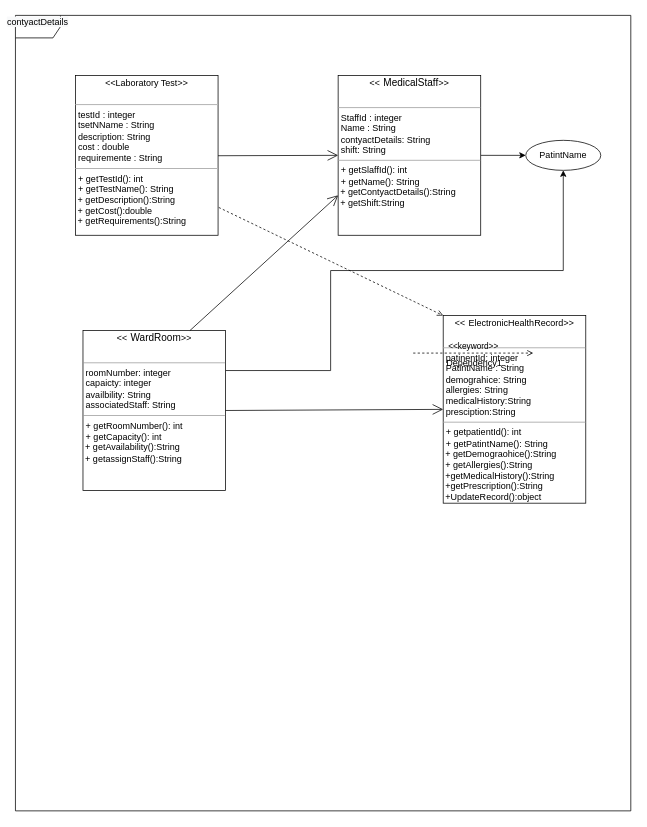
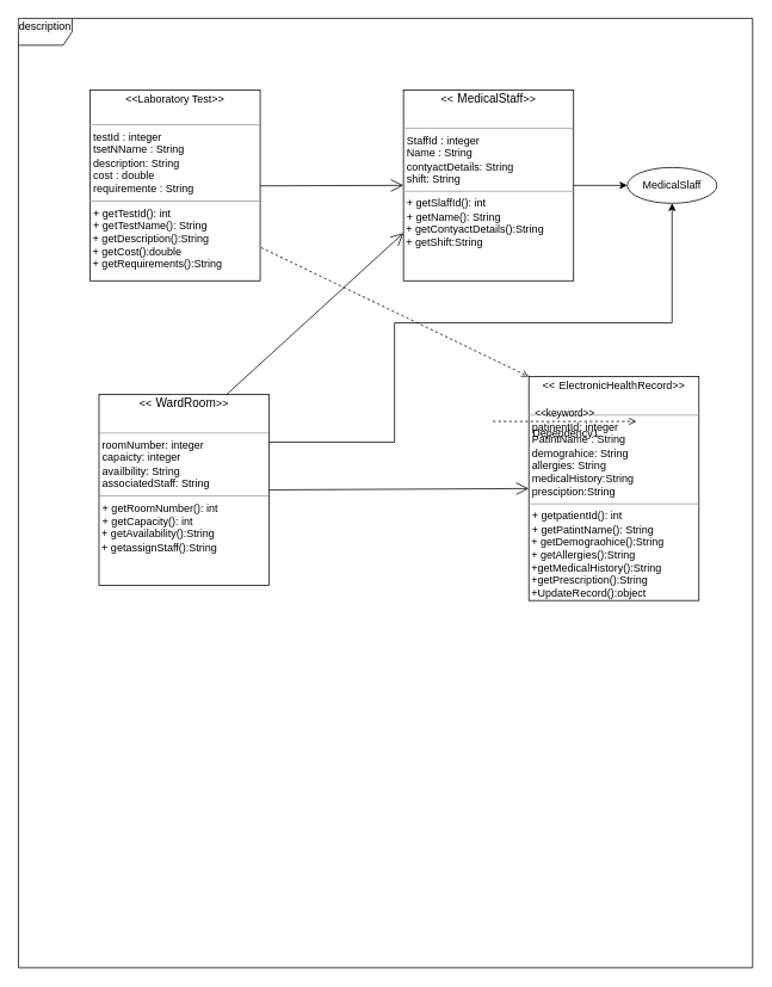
  <mxCell id="0" />
  <mxCell id="1" parent="0" />
- <mxCell id="2" value="&#10;&lt;span style=&quot;color: rgb(0, 0, 0); font-family: Helvetica; font-size: 12px; font-style: normal; font-variant-ligatures: normal; font-variant-caps: normal; font-weight: 400; letter-spacing: normal; orphans: 2; text-align: left; text-indent: 0px; text-transform: none; widows: 2; word-spacing: 0px; -webkit-text-stroke-width: 0px; background-color: rgb(248, 249, 250); text-decoration-thickness: initial; text-decoration-style: initial; text-decoration-color: initial; float: none; display: inline !important;&quot;&gt;contyactDetails&lt;/span&gt;&#10;&#10;" style="shape=umlFrame;whiteSpace=wrap;html=1;rounded=0;shadow=0;comic=0;labelBackgroundColor=none;strokeWidth=1;fontFamily=Verdana;fontSize=10;align=center;" parent="1" vertex="1"><mxGeometry x="20" width="820" height="1060" as="geometry" y="20" /></mxCell>
+ <mxCell id="2" value="&#10;&lt;span style=&quot;color: rgb(0, 0, 0); font-family: Helvetica; font-size: 12px; font-style: normal; font-variant-ligatures: normal; font-variant-caps: normal; font-weight: 400; letter-spacing: normal; orphans: 2; text-align: left; text-indent: 0px; text-transform: none; widows: 2; word-spacing: 0px; -webkit-text-stroke-width: 0px; background-color: rgb(248, 249, 250); text-decoration-thickness: initial; text-decoration-style: initial; text-decoration-color: initial; float: none; display: inline !important;&quot;&gt;description&lt;/span&gt;&#10;&#10;" style="shape=umlFrame;whiteSpace=wrap;html=1;rounded=0;shadow=0;comic=0;labelBackgroundColor=none;strokeWidth=1;fontFamily=Verdana;fontSize=10;align=center;" parent="1" vertex="1"><mxGeometry x="20" width="820" height="1060" as="geometry" y="20" /></mxCell>
  <mxCell id="3" value="&lt;p style=&quot;margin:0px;margin-top:4px;text-align:center;&quot;&gt;&lt;i&gt;&amp;lt;&amp;lt;&lt;/i&gt;&lt;span&gt;Laboratory Test&lt;/span&gt;&lt;i&gt;&amp;gt;&amp;gt;&lt;/i&gt;&lt;br&gt;&lt;br&gt;&lt;/p&gt;&lt;hr size=&quot;1&quot;&gt;&lt;p style=&quot;margin:0px;margin-left:4px;&quot;&gt;testId : integer&lt;/p&gt;&lt;p style=&quot;margin:0px;margin-left:4px;&quot;&gt;tsetNName : String&lt;/p&gt;&lt;p style=&quot;margin:0px;margin-left:4px;&quot;&gt;description: String&lt;/p&gt;&lt;p style=&quot;margin:0px;margin-left:4px;&quot;&gt;cost : double&lt;/p&gt;&lt;p style=&quot;margin:0px;margin-left:4px;&quot;&gt;requiremente : String&lt;/p&gt;&lt;hr size=&quot;1&quot;&gt;&lt;p style=&quot;margin:0px;margin-left:4px;&quot;&gt;+ getTestId(): int&lt;br&gt;+ getTestName(): String&lt;/p&gt;&lt;span style=&quot;line-height: 107%;&quot;&gt;&amp;nbsp;+&amp;nbsp;&lt;/span&gt;&lt;span&gt;getDescription():String&lt;br&gt;&lt;/span&gt;&lt;span&gt;&amp;nbsp;+ getCost():double&lt;br&gt;&lt;/span&gt;&lt;span&gt;&amp;nbsp;+&amp;nbsp;&lt;/span&gt;&lt;span&gt;getRequirements():String&lt;/span&gt;&lt;span&gt;&lt;br&gt;&lt;br&gt;&lt;/span&gt;" style="verticalAlign=top;align=left;overflow=fill;fontSize=12;fontFamily=Helvetica;html=1;rounded=0;shadow=0;comic=0;labelBackgroundColor=none;strokeWidth=1" parent="1" vertex="1"><mxGeometry x="100" y="100" width="190" height="213" as="geometry" /></mxCell>
  <mxCell id="4" style="edgeStyle=orthogonalEdgeStyle;rounded=0;orthogonalLoop=1;jettySize=auto;html=1;exitX=1;exitY=0.5;exitDx=0;exitDy=0;" edge="1" parent="1" source="5" target="16"><mxGeometry relative="1" as="geometry" /></mxCell>
  <mxCell id="5" value="&lt;p style=&quot;margin:0px;margin-top:4px;text-align:center;&quot;&gt;&lt;i&gt;&amp;lt;&amp;lt;&lt;/i&gt;&lt;span style=&quot;text-indent: -0.25in; background-color: initial; text-align: left; font-size: 10pt; line-height: 107%;&quot;&gt;&lt;span style=&quot;font-variant-numeric: normal; font-variant-east-asian: normal; font-variant-alternates: normal; font-kerning: auto; font-optical-sizing: auto; font-feature-settings: normal; font-variation-settings: normal; font-stretch: normal; font-size: 7pt; line-height: normal; font-family: &amp;quot;Times New Roman&amp;quot;;&quot;&gt;&amp;nbsp;&amp;nbsp;&lt;/span&gt;&lt;/span&gt;&lt;span style=&quot;text-indent: -0.25in; background-color: initial; text-align: left;&quot; dir=&quot;LTR&quot;&gt;&lt;/span&gt;&lt;span style=&quot;text-indent: -0.25in; background-color: initial; text-align: left; font-size: 10pt; line-height: 107%;&quot;&gt;MedicalStaff&lt;/span&gt;&lt;i style=&quot;background-color: initial;&quot;&gt;&amp;gt;&amp;gt;&lt;/i&gt;&lt;/p&gt;&lt;p style=&quot;margin:0px;margin-top:4px;text-align:center;&quot;&gt;&lt;br&gt;&lt;/p&gt;&lt;hr size=&quot;1&quot;&gt;&lt;p style=&quot;margin:0px;margin-left:4px;&quot;&gt;StaffId : integer&lt;/p&gt;&lt;p style=&quot;margin:0px;margin-left:4px;&quot;&gt;Name : String&lt;/p&gt;&lt;p style=&quot;margin:0px;margin-left:4px;&quot;&gt;contyactDetails: String&lt;/p&gt;&lt;p style=&quot;margin:0px;margin-left:4px;&quot;&gt;shift: String&lt;/p&gt;&lt;hr size=&quot;1&quot;&gt;&lt;p style=&quot;margin:0px;margin-left:4px;&quot;&gt;+ getSlaffId(): int&lt;br&gt;+ getName(): String&lt;/p&gt;&lt;span style=&quot;line-height: 107%;&quot;&gt;&amp;nbsp;+ getContyactDetails&lt;/span&gt;&lt;span&gt;():String&lt;/span&gt;&lt;span&gt;&lt;br&gt;&lt;/span&gt;&lt;span&gt;&amp;nbsp;+ getShift&lt;/span&gt;&lt;span&gt;:String&lt;/span&gt;&lt;span&gt;&lt;br&gt;&lt;br&gt;&lt;/span&gt;" style="verticalAlign=top;align=left;overflow=fill;fontSize=12;fontFamily=Helvetica;html=1;rounded=0;shadow=0;comic=0;labelBackgroundColor=none;strokeWidth=1" vertex="1" parent="1"><mxGeometry x="450" y="100" width="190" height="213" as="geometry" /></mxCell>
  <mxCell id="6" style="edgeStyle=orthogonalEdgeStyle;rounded=0;orthogonalLoop=1;jettySize=auto;html=1;exitX=1;exitY=0.25;exitDx=0;exitDy=0;entryX=0.5;entryY=1;entryDx=0;entryDy=0;" edge="1" parent="1" source="7" target="16"><mxGeometry relative="1" as="geometry"><Array as="points"><mxPoint x="440" y="493" /><mxPoint x="440" y="360" /><mxPoint x="750" y="360" /></Array></mxGeometry></mxCell>
  <mxCell id="7" value="&lt;p style=&quot;margin:0px;margin-top:4px;text-align:center;&quot;&gt;&lt;i&gt;&amp;lt;&amp;lt;&lt;/i&gt;&lt;span style=&quot;text-indent: -0.25in; background-color: initial; text-align: left; font-size: 10pt; line-height: 107%;&quot;&gt;&lt;span style=&quot;font-variant-numeric: normal; font-variant-east-asian: normal; font-variant-alternates: normal; font-kerning: auto; font-optical-sizing: auto; font-feature-settings: normal; font-variation-settings: normal; font-stretch: normal; font-size: 7pt; line-height: normal; font-family: &amp;quot;Times New Roman&amp;quot;;&quot;&gt;&amp;nbsp;&amp;nbsp;&lt;/span&gt;&lt;/span&gt;&lt;span style=&quot;font-size:10.0pt;line-height:107%;&lt;br/&gt;font-family:&amp;quot;Calibri&amp;quot;,sans-serif;mso-ascii-theme-font:minor-latin;mso-fareast-font-family:&lt;br/&gt;Calibri;mso-fareast-theme-font:minor-latin;mso-hansi-theme-font:minor-latin;&lt;br/&gt;mso-bidi-font-family:Arial;mso-bidi-theme-font:minor-bidi;mso-ansi-language:&lt;br/&gt;EN-US;mso-fareast-language:EN-US;mso-bidi-language:AR-SA&quot;&gt;WardRoom&lt;/span&gt;&lt;i style=&quot;background-color: initial;&quot;&gt;&amp;gt;&amp;gt;&lt;/i&gt;&lt;/p&gt;&lt;p style=&quot;margin:0px;margin-top:4px;text-align:center;&quot;&gt;&lt;br&gt;&lt;/p&gt;&lt;hr size=&quot;1&quot;&gt;&lt;p style=&quot;margin:0px;margin-left:4px;&quot;&gt;roomNumber: integer&lt;/p&gt;&lt;p style=&quot;margin:0px;margin-left:4px;&quot;&gt;capaicty: integer&lt;/p&gt;&lt;p style=&quot;margin:0px;margin-left:4px;&quot;&gt;availbility: String&lt;/p&gt;&lt;p style=&quot;margin:0px;margin-left:4px;&quot;&gt;associatedStaff: String&lt;/p&gt;&lt;hr size=&quot;1&quot;&gt;&lt;p style=&quot;margin:0px;margin-left:4px;&quot;&gt;+ getRoomNumber(): int&lt;br&gt;+ getCapacity(): int&lt;/p&gt;&lt;span style=&quot;line-height: 107%;&quot;&gt;&amp;nbsp;+ getAvailability&lt;/span&gt;&lt;span&gt;():String&lt;/span&gt;&lt;span&gt;&lt;br&gt;&lt;/span&gt;&lt;span&gt;&amp;nbsp;+ getassignStaff()&lt;/span&gt;&lt;span&gt;:String&lt;/span&gt;&lt;span&gt;&lt;br&gt;&lt;br&gt;&lt;/span&gt;" style="verticalAlign=top;align=left;overflow=fill;fontSize=12;fontFamily=Helvetica;html=1;rounded=0;shadow=0;comic=0;labelBackgroundColor=none;strokeWidth=1" vertex="1" parent="1"><mxGeometry x="110" y="440" width="190" height="213" as="geometry" /></mxCell>
  <mxCell id="8" value="&lt;p style=&quot;margin:0px;margin-top:4px;text-align:center;&quot;&gt;&lt;i&gt;&amp;lt;&amp;lt;&lt;/i&gt;&lt;span style=&quot;text-indent: -0.25in; background-color: initial; text-align: left; font-size: 10pt; line-height: 107%;&quot;&gt;&lt;span style=&quot;font-variant-numeric: normal; font-variant-east-asian: normal; font-variant-alternates: normal; font-kerning: auto; font-optical-sizing: auto; font-feature-settings: normal; font-variation-settings: normal; font-stretch: normal; font-size: 7pt; line-height: normal; font-family: &amp;quot;Times New Roman&amp;quot;;&quot;&gt;&amp;nbsp;&amp;nbsp;&lt;/span&gt;&lt;/span&gt;&lt;span&gt;ElectronicHealthRecord&lt;/span&gt;&lt;i style=&quot;background-color: initial;&quot;&gt;&amp;gt;&amp;gt;&lt;/i&gt;&lt;/p&gt;&lt;p style=&quot;margin:0px;margin-top:4px;text-align:center;&quot;&gt;&lt;br&gt;&lt;/p&gt;&lt;hr size=&quot;1&quot;&gt;&lt;p style=&quot;margin:0px;margin-left:4px;&quot;&gt;patinentId: integer&lt;/p&gt;&lt;p style=&quot;margin:0px;margin-left:4px;&quot;&gt;PatintName : String&lt;/p&gt;&lt;p style=&quot;margin:0px;margin-left:4px;&quot;&gt;demograhice: String&lt;/p&gt;&lt;p style=&quot;margin:0px;margin-left:4px;&quot;&gt;allergies: String&lt;/p&gt;&lt;p style=&quot;margin:0px;margin-left:4px;&quot;&gt;medicalHistory:String&lt;/p&gt;&lt;p style=&quot;margin:0px;margin-left:4px;&quot;&gt;presciption:String&lt;/p&gt;&lt;hr size=&quot;1&quot;&gt;&lt;p style=&quot;margin:0px;margin-left:4px;&quot;&gt;+ getpatientId(): int&lt;br&gt;+ getPatintName(): String&lt;/p&gt;&lt;span style=&quot;line-height: 107%;&quot;&gt;&amp;nbsp;+ getDemograohice&lt;/span&gt;&lt;span&gt;():String&lt;/span&gt;&lt;span&gt;&lt;br&gt;&lt;/span&gt;&lt;span&gt;&amp;nbsp;+ getAllergies()&lt;/span&gt;&lt;span&gt;:String&lt;br&gt;&amp;nbsp;+getMedicalHistory():String&lt;br&gt;&amp;nbsp;+getPrescription():String&lt;br&gt;&amp;nbsp;+UpdateRecord():object&lt;br&gt;&lt;/span&gt;&lt;span&gt;&lt;br&gt;&lt;br&gt;&lt;/span&gt;" style="verticalAlign=top;align=left;overflow=fill;fontSize=12;fontFamily=Helvetica;html=1;rounded=0;shadow=0;comic=0;labelBackgroundColor=none;strokeWidth=1" vertex="1" parent="1"><mxGeometry x="590" y="420" width="190" height="250" as="geometry" /></mxCell>
  <mxCell id="9" value="" style="endArrow=open;endFill=1;endSize=12;html=1;rounded=0;entryX=0;entryY=0.5;entryDx=0;entryDy=0;" edge="1" parent="1" target="5"><mxGeometry width="160" relative="1" as="geometry"><mxPoint x="290" y="207" as="sourcePoint" /><mxPoint x="450" y="210" as="targetPoint" /></mxGeometry></mxCell>
  <mxCell id="10" value="" style="endArrow=open;endFill=1;endSize=12;html=1;rounded=0;exitX=0.75;exitY=0;exitDx=0;exitDy=0;entryX=0;entryY=0.75;entryDx=0;entryDy=0;" edge="1" parent="1" source="7" target="5"><mxGeometry width="160" relative="1" as="geometry"><mxPoint x="550" y="470" as="sourcePoint" /><mxPoint x="710" y="470" as="targetPoint" /></mxGeometry></mxCell>
  <mxCell id="11" value="" style="endArrow=open;endFill=1;endSize=12;html=1;rounded=0;exitX=1;exitY=0.5;exitDx=0;exitDy=0;entryX=0;entryY=0.5;entryDx=0;entryDy=0;" edge="1" parent="1" source="7" target="8"><mxGeometry width="160" relative="1" as="geometry"><mxPoint x="550" y="470" as="sourcePoint" /><mxPoint x="710" y="470" as="targetPoint" /></mxGeometry></mxCell>
  <mxCell id="12" value="&amp;lt;&amp;lt;keyword&amp;gt;&amp;gt;" style="endArrow=open;html=1;rounded=0;align=center;verticalAlign=bottom;dashed=1;endFill=0;labelBackgroundColor=none;" edge="1" parent="1"><mxGeometry relative="1" as="geometry"><mxPoint x="550" y="470" as="sourcePoint" /><mxPoint x="710" y="470" as="targetPoint" /></mxGeometry></mxCell>
  <mxCell id="13" value="Dependency1" style="resizable=0;html=1;align=center;verticalAlign=top;labelBackgroundColor=none;" connectable="0" vertex="1" parent="12"><mxGeometry relative="1" as="geometry" /></mxCell>
  <mxCell id="14" value="" style="endArrow=open;html=1;rounded=0;align=center;verticalAlign=bottom;dashed=1;endFill=0;labelBackgroundColor=none;exitX=1.005;exitY=0.826;exitDx=0;exitDy=0;exitPerimeter=0;" edge="1" parent="1" source="3"><mxGeometry relative="1" as="geometry"><mxPoint x="550" y="470" as="sourcePoint" /><mxPoint x="590" y="420" as="targetPoint" /></mxGeometry></mxCell>
  <mxCell id="15" value="" style="resizable=0;html=1;align=center;verticalAlign=top;labelBackgroundColor=none;" connectable="0" vertex="1" parent="14"><mxGeometry relative="1" as="geometry" /></mxCell>
- <mxCell id="16" value="PatintName" style="ellipse;whiteSpace=wrap;html=1;align=center;" vertex="1" parent="1"><mxGeometry x="700" y="186.5" width="100" height="40" as="geometry" /></mxCell>
+ <mxCell id="16" value="MedicalSlaff" style="ellipse;whiteSpace=wrap;html=1;align=center;" vertex="1" parent="1"><mxGeometry x="700" y="186.5" width="100" height="40" as="geometry" /></mxCell>
